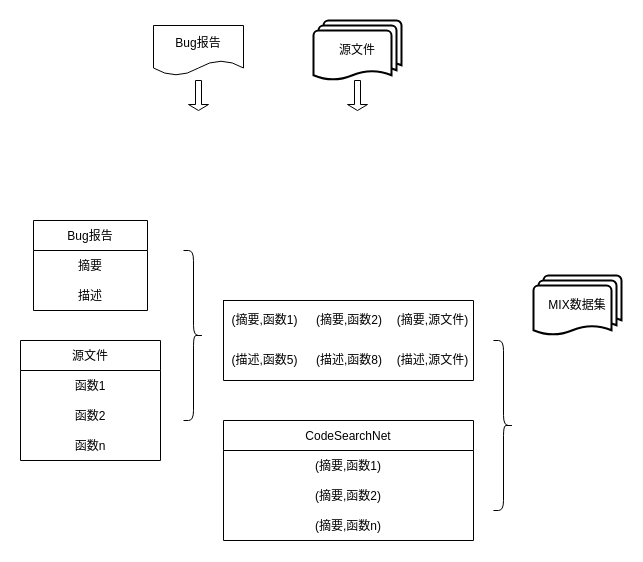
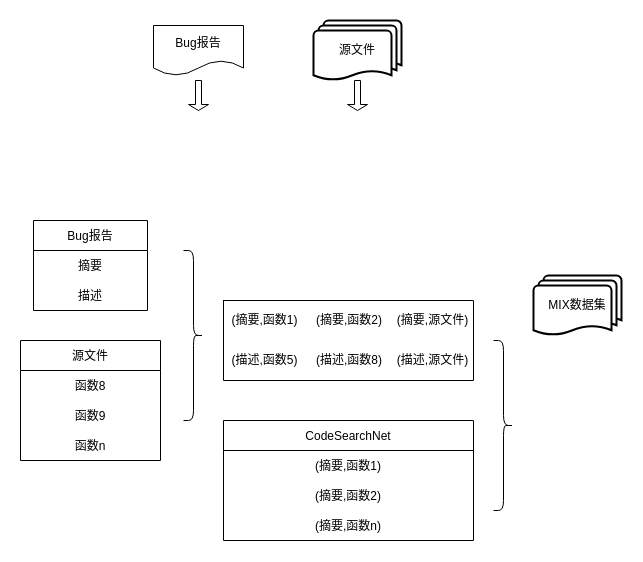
  <mxCell id="0" />
  <mxCell id="1" parent="0" />
  <mxCell id="2" value="Bug报告" style="shape=document;whiteSpace=wrap;html=1;boundedLbl=1;" vertex="1" parent="1"><mxGeometry x="153" y="25" width="90" height="50" as="geometry" /></mxCell>
  <mxCell id="3" value="源文件" style="strokeWidth=2;html=1;shape=mxgraph.flowchart.multi-document;whiteSpace=wrap;" vertex="1" parent="1"><mxGeometry x="313" y="20" width="88" height="60" as="geometry" /></mxCell>
  <mxCell id="4" value="" style="shape=singleArrow;whiteSpace=wrap;html=1;direction=south;" vertex="1" parent="1"><mxGeometry x="188" y="80" width="20" height="30" as="geometry" /></mxCell>
  <mxCell id="5" value="" style="shape=singleArrow;whiteSpace=wrap;html=1;direction=south;" vertex="1" parent="1"><mxGeometry x="347" y="80" width="20" height="30" as="geometry" /></mxCell>
  <mxCell id="6" value="Bug报告" style="swimlane;fontStyle=0;childLayout=stackLayout;horizontal=1;startSize=30;horizontalStack=0;resizeParent=1;resizeParentMax=0;resizeLast=0;collapsible=1;marginBottom=0;" vertex="1" parent="1"><mxGeometry x="33" y="220" width="114" height="90" as="geometry" /></mxCell>
  <mxCell id="7" value="摘要" style="text;strokeColor=none;fillColor=none;align=center;verticalAlign=middle;spacingLeft=4;spacingRight=4;overflow=hidden;points=[[0,0.5],[1,0.5]];portConstraint=eastwest;rotatable=0;" vertex="1" parent="6"><mxGeometry y="30" width="114" height="30" as="geometry" /></mxCell>
  <mxCell id="8" value="描述" style="text;strokeColor=none;fillColor=none;align=center;verticalAlign=middle;spacingLeft=4;spacingRight=4;overflow=hidden;points=[[0,0.5],[1,0.5]];portConstraint=eastwest;rotatable=0;" vertex="1" parent="6"><mxGeometry y="60" width="114" height="30" as="geometry" /></mxCell>
  <mxCell id="9" value="源文件" style="swimlane;fontStyle=0;childLayout=stackLayout;horizontal=1;startSize=30;horizontalStack=0;resizeParent=1;resizeParentMax=0;resizeLast=0;collapsible=1;marginBottom=0;" vertex="1" parent="1"><mxGeometry x="20" y="340" width="140" height="120" as="geometry"><mxRectangle x="520" y="280" width="70" height="30" as="alternateBounds" /></mxGeometry></mxCell>
- <mxCell id="10" value="函数1" style="text;strokeColor=none;fillColor=none;align=center;verticalAlign=middle;spacingLeft=4;spacingRight=4;overflow=hidden;points=[[0,0.5],[1,0.5]];portConstraint=eastwest;rotatable=0;" vertex="1" parent="9"><mxGeometry y="30" width="140" height="30" as="geometry" /></mxCell>
- <mxCell id="11" value="函数2" style="text;strokeColor=none;fillColor=none;align=center;verticalAlign=middle;spacingLeft=4;spacingRight=4;overflow=hidden;points=[[0,0.5],[1,0.5]];portConstraint=eastwest;rotatable=0;" vertex="1" parent="9"><mxGeometry y="60" width="140" height="30" as="geometry" /></mxCell>
+ <mxCell id="10" value="函数8" style="text;strokeColor=none;fillColor=none;align=center;verticalAlign=middle;spacingLeft=4;spacingRight=4;overflow=hidden;points=[[0,0.5],[1,0.5]];portConstraint=eastwest;rotatable=0;" vertex="1" parent="9"><mxGeometry y="30" width="140" height="30" as="geometry" /></mxCell>
+ <mxCell id="11" value="函数9" style="text;strokeColor=none;fillColor=none;align=center;verticalAlign=middle;spacingLeft=4;spacingRight=4;overflow=hidden;points=[[0,0.5],[1,0.5]];portConstraint=eastwest;rotatable=0;" vertex="1" parent="9"><mxGeometry y="60" width="140" height="30" as="geometry" /></mxCell>
  <mxCell id="12" value="函数n" style="text;strokeColor=none;fillColor=none;align=center;verticalAlign=middle;spacingLeft=4;spacingRight=4;overflow=hidden;points=[[0,0.5],[1,0.5]];portConstraint=eastwest;rotatable=0;" vertex="1" parent="9"><mxGeometry y="90" width="140" height="30" as="geometry" /></mxCell>
  <mxCell id="13" value="" style="shape=curlyBracket;whiteSpace=wrap;html=1;rounded=1;flipH=1;direction=east;" vertex="1" parent="1"><mxGeometry x="183" y="250" width="20" height="170" as="geometry" /></mxCell>
  <mxCell id="14" value="" style="shape=table;html=1;whiteSpace=wrap;startSize=0;container=1;collapsible=0;childLayout=tableLayout;columnLines=0;rowLines=0;" vertex="1" parent="1"><mxGeometry x="223" y="300" width="250" height="80" as="geometry" /></mxCell>
  <mxCell id="15" value="" style="shape=tableRow;horizontal=0;startSize=0;swimlaneHead=0;swimlaneBody=0;top=0;left=0;bottom=0;right=0;collapsible=0;dropTarget=0;fillColor=none;points=[[0,0.5],[1,0.5]];portConstraint=eastwest;" vertex="1" parent="14"><mxGeometry width="250" height="40" as="geometry" /></mxCell>
  <mxCell id="16" value="(摘要,函数1)" style="shape=partialRectangle;html=1;whiteSpace=wrap;connectable=0;fillColor=none;top=0;left=0;bottom=0;right=0;overflow=hidden;fontSize=12;" vertex="1" parent="15"><mxGeometry width="83" height="40" as="geometry"><mxRectangle width="83" height="40" as="alternateBounds" /></mxGeometry></mxCell>
  <mxCell id="17" value="(摘要,函数2)" style="shape=partialRectangle;html=1;whiteSpace=wrap;connectable=0;fillColor=none;top=0;left=0;bottom=0;right=0;overflow=hidden;fontSize=12;" vertex="1" parent="15"><mxGeometry x="83" width="86" height="40" as="geometry"><mxRectangle width="86" height="40" as="alternateBounds" /></mxGeometry></mxCell>
  <mxCell id="18" value="(摘要,源文件)" style="shape=partialRectangle;html=1;whiteSpace=wrap;connectable=0;fillColor=none;top=0;left=0;bottom=0;right=0;overflow=hidden;fontSize=12;" vertex="1" parent="15"><mxGeometry x="169" width="81" height="40" as="geometry"><mxRectangle width="81" height="40" as="alternateBounds" /></mxGeometry></mxCell>
  <mxCell id="19" value="" style="shape=tableRow;horizontal=0;startSize=0;swimlaneHead=0;swimlaneBody=0;top=0;left=0;bottom=0;right=0;collapsible=0;dropTarget=0;fillColor=none;points=[[0,0.5],[1,0.5]];portConstraint=eastwest;" vertex="1" parent="14"><mxGeometry y="40" width="250" height="40" as="geometry" /></mxCell>
  <mxCell id="20" value="(描述,函数5)" style="shape=partialRectangle;html=1;whiteSpace=wrap;connectable=0;fillColor=none;top=0;left=0;bottom=0;right=0;overflow=hidden;fontSize=12;" vertex="1" parent="19"><mxGeometry width="83" height="40" as="geometry"><mxRectangle width="83" height="40" as="alternateBounds" /></mxGeometry></mxCell>
  <mxCell id="21" value="(描述,函数8)" style="shape=partialRectangle;html=1;whiteSpace=wrap;connectable=0;fillColor=none;top=0;left=0;bottom=0;right=0;overflow=hidden;fontSize=12;" vertex="1" parent="19"><mxGeometry x="83" width="86" height="40" as="geometry"><mxRectangle width="86" height="40" as="alternateBounds" /></mxGeometry></mxCell>
  <mxCell id="22" value="(描述,源文件)" style="shape=partialRectangle;html=1;whiteSpace=wrap;connectable=0;fillColor=none;top=0;left=0;bottom=0;right=0;overflow=hidden;fontSize=12;" vertex="1" parent="19"><mxGeometry x="169" width="81" height="40" as="geometry"><mxRectangle width="81" height="40" as="alternateBounds" /></mxGeometry></mxCell>
  <mxCell id="23" value="CodeSearchNet" style="swimlane;fontStyle=0;childLayout=stackLayout;horizontal=1;startSize=30;horizontalStack=0;resizeParent=1;resizeParentMax=0;resizeLast=0;collapsible=1;marginBottom=0;" vertex="1" parent="1"><mxGeometry x="223" y="420" width="250" height="120" as="geometry"><mxRectangle x="520" y="280" width="70" height="30" as="alternateBounds" /></mxGeometry></mxCell>
  <mxCell id="24" value="(摘要,函数1)" style="text;strokeColor=none;fillColor=none;align=center;verticalAlign=middle;spacingLeft=4;spacingRight=4;overflow=hidden;points=[[0,0.5],[1,0.5]];portConstraint=eastwest;rotatable=0;" vertex="1" parent="23"><mxGeometry y="30" width="250" height="30" as="geometry" /></mxCell>
  <mxCell id="25" value="(摘要,函数2)" style="text;strokeColor=none;fillColor=none;align=center;verticalAlign=middle;spacingLeft=4;spacingRight=4;overflow=hidden;points=[[0,0.5],[1,0.5]];portConstraint=eastwest;rotatable=0;" vertex="1" parent="23"><mxGeometry y="60" width="250" height="30" as="geometry" /></mxCell>
  <mxCell id="26" value="(摘要,函数n)" style="text;strokeColor=none;fillColor=none;align=center;verticalAlign=middle;spacingLeft=4;spacingRight=4;overflow=hidden;points=[[0,0.5],[1,0.5]];portConstraint=eastwest;rotatable=0;" vertex="1" parent="23"><mxGeometry y="90" width="250" height="30" as="geometry" /></mxCell>
  <mxCell id="27" value="" style="shape=curlyBracket;whiteSpace=wrap;html=1;rounded=1;flipH=1;direction=east;" vertex="1" parent="1"><mxGeometry x="493" y="340" width="20" height="170" as="geometry" /></mxCell>
  <mxCell id="28" value="MIX数据集" style="strokeWidth=2;html=1;shape=mxgraph.flowchart.multi-document;whiteSpace=wrap;" vertex="1" parent="1"><mxGeometry x="533" y="275" width="88" height="60" as="geometry" /></mxCell>
